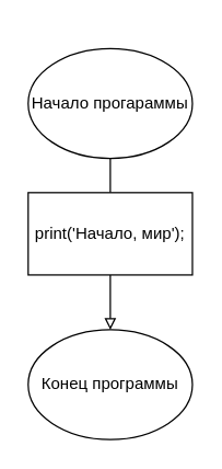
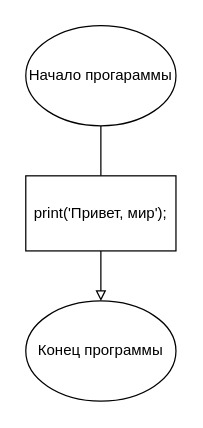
  <mxCell id="0" />
  <mxCell id="1" parent="0" />
  <mxCell id="2" style="edgeStyle=orthogonalEdgeStyle;rounded=0;orthogonalLoop=1;jettySize=auto;html=1;exitX=0.5;exitY=1;exitDx=0;exitDy=0;entryX=0.5;entryY=0;entryDx=0;entryDy=0;endArrow=none;endFill=0;" parent="1" source="3" target="5" edge="1"><mxGeometry relative="1" as="geometry" /></mxCell>
- <mxCell id="3" value="Начало прогараммы" style="ellipse;whiteSpace=wrap;html=1;" parent="1" vertex="1"><mxGeometry x="20" y="35" width="120" height="80" as="geometry" /></mxCell>
+ <mxCell id="3" value="Начало прогараммы" style="ellipse;whiteSpace=wrap;html=1;" parent="1" vertex="1"><mxGeometry x="20" y="20" width="120" height="80" as="geometry" /></mxCell>
  <mxCell id="4" style="edgeStyle=orthogonalEdgeStyle;rounded=0;orthogonalLoop=1;jettySize=auto;html=1;exitX=0.5;exitY=1;exitDx=0;exitDy=0;endArrow=block;endFill=0;" parent="1" source="5" edge="1"><mxGeometry relative="1" as="geometry"><mxPoint x="80" y="240" as="targetPoint" /></mxGeometry></mxCell>
- <mxCell id="5" value="print('Начало, мир');" style="rounded=0;whiteSpace=wrap;html=1;" parent="1" vertex="1"><mxGeometry x="20" y="140" width="120" height="60" as="geometry" /></mxCell>
+ <mxCell id="5" value="print('Привет, мир');" style="rounded=0;whiteSpace=wrap;html=1;" parent="1" vertex="1"><mxGeometry x="20" y="140" width="120" height="60" as="geometry" /></mxCell>
  <mxCell id="6" value="Конец программы" style="ellipse;whiteSpace=wrap;html=1;" parent="1" vertex="1"><mxGeometry x="20" y="240" width="120" height="80" as="geometry" /></mxCell>
